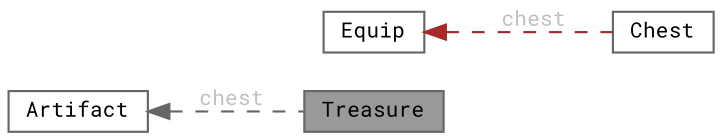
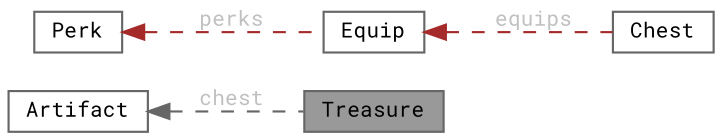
  digraph {
    fontname="Roboto Mono"
    rankdir=LR
    node [color=gray40 fillcolor=white fontname="Roboto Mono" fontsize=10 shape=box style=filled]
    edge [color=brown dir=back fontcolor=grey fontname="Roboto Mono" fontsize=10 labelfontname=Helvetica labelfontsize=10 style=dashed]
    n1 [fillcolor=grey60 fontcolor=black height=0.2 label=Treasure width=0.4]
    n2 [height=0.2 label=Chest width=0.4]
    n3 [height=0.2 label=Equip width=0.4]
+   n4 [height=0.2 label=Perk width=0.4]
    n5 [height=0.2 label=Artifact width=0.4]
-   n3 -> n2 [label=" chest"]
+   n3 -> n2 [label=" equips"]
+   n4 -> n3 [label=" perks"]
    n5 -> n1 [color=gray40 label=" chest"]
  }
